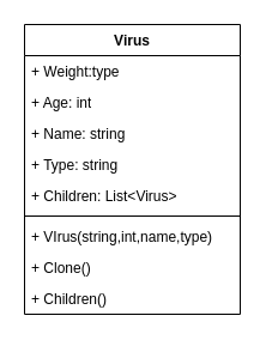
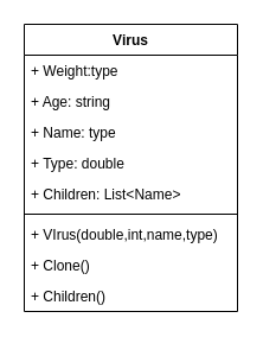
  <mxCell id="0" />
  <mxCell id="1" parent="0" />
  <mxCell id="2" value="Virus" style="swimlane;fontStyle=1;align=center;verticalAlign=top;childLayout=stackLayout;horizontal=1;startSize=26;horizontalStack=0;resizeParent=1;resizeParentMax=0;resizeLast=0;collapsible=1;marginBottom=0;whiteSpace=wrap;html=1;" vertex="1" parent="1"><mxGeometry x="20" y="20" width="180" height="242" as="geometry" /></mxCell>
  <mxCell id="3" value="+ Weight:type" style="text;strokeColor=none;fillColor=none;align=left;verticalAlign=top;spacingLeft=4;spacingRight=4;overflow=hidden;rotatable=0;points=[[0,0.5],[1,0.5]];portConstraint=eastwest;whiteSpace=wrap;html=1;" vertex="1" parent="2"><mxGeometry y="26" width="180" height="26" as="geometry" /></mxCell>
- <mxCell id="4" value="+ Age: int" style="text;strokeColor=none;fillColor=none;align=left;verticalAlign=top;spacingLeft=4;spacingRight=4;overflow=hidden;rotatable=0;points=[[0,0.5],[1,0.5]];portConstraint=eastwest;whiteSpace=wrap;html=1;" vertex="1" parent="2"><mxGeometry y="52" width="180" height="26" as="geometry" /></mxCell>
- <mxCell id="5" value="+ Name: string" style="text;strokeColor=none;fillColor=none;align=left;verticalAlign=top;spacingLeft=4;spacingRight=4;overflow=hidden;rotatable=0;points=[[0,0.5],[1,0.5]];portConstraint=eastwest;whiteSpace=wrap;html=1;" vertex="1" parent="2"><mxGeometry y="78" width="180" height="26" as="geometry" /></mxCell>
- <mxCell id="6" value="+ Type: string" style="text;strokeColor=none;fillColor=none;align=left;verticalAlign=top;spacingLeft=4;spacingRight=4;overflow=hidden;rotatable=0;points=[[0,0.5],[1,0.5]];portConstraint=eastwest;whiteSpace=wrap;html=1;" vertex="1" parent="2"><mxGeometry y="104" width="180" height="26" as="geometry" /></mxCell>
- <mxCell id="7" value="+ Children: List&amp;lt;Virus&amp;gt;" style="text;strokeColor=none;fillColor=none;align=left;verticalAlign=top;spacingLeft=4;spacingRight=4;overflow=hidden;rotatable=0;points=[[0,0.5],[1,0.5]];portConstraint=eastwest;whiteSpace=wrap;html=1;" vertex="1" parent="2"><mxGeometry y="130" width="180" height="26" as="geometry" /></mxCell>
+ <mxCell id="4" value="+ Age: string" style="text;strokeColor=none;fillColor=none;align=left;verticalAlign=top;spacingLeft=4;spacingRight=4;overflow=hidden;rotatable=0;points=[[0,0.5],[1,0.5]];portConstraint=eastwest;whiteSpace=wrap;html=1;" vertex="1" parent="2"><mxGeometry y="52" width="180" height="26" as="geometry" /></mxCell>
+ <mxCell id="5" value="+ Name: type" style="text;strokeColor=none;fillColor=none;align=left;verticalAlign=top;spacingLeft=4;spacingRight=4;overflow=hidden;rotatable=0;points=[[0,0.5],[1,0.5]];portConstraint=eastwest;whiteSpace=wrap;html=1;" vertex="1" parent="2"><mxGeometry y="78" width="180" height="26" as="geometry" /></mxCell>
+ <mxCell id="6" value="+ Type: double" style="text;strokeColor=none;fillColor=none;align=left;verticalAlign=top;spacingLeft=4;spacingRight=4;overflow=hidden;rotatable=0;points=[[0,0.5],[1,0.5]];portConstraint=eastwest;whiteSpace=wrap;html=1;" vertex="1" parent="2"><mxGeometry y="104" width="180" height="26" as="geometry" /></mxCell>
+ <mxCell id="7" value="+ Children: List&amp;lt;Name&amp;gt;" style="text;strokeColor=none;fillColor=none;align=left;verticalAlign=top;spacingLeft=4;spacingRight=4;overflow=hidden;rotatable=0;points=[[0,0.5],[1,0.5]];portConstraint=eastwest;whiteSpace=wrap;html=1;" vertex="1" parent="2"><mxGeometry y="130" width="180" height="26" as="geometry" /></mxCell>
  <mxCell id="8" value="" style="line;strokeWidth=1;fillColor=none;align=left;verticalAlign=middle;spacingTop=-1;spacingLeft=3;spacingRight=3;rotatable=0;labelPosition=right;points=[];portConstraint=eastwest;strokeColor=inherit;" vertex="1" parent="2"><mxGeometry y="156" width="180" height="8" as="geometry" /></mxCell>
- <mxCell id="9" value="+ VIrus(string,int,name,type)" style="text;strokeColor=none;fillColor=none;align=left;verticalAlign=top;spacingLeft=4;spacingRight=4;overflow=hidden;rotatable=0;points=[[0,0.5],[1,0.5]];portConstraint=eastwest;whiteSpace=wrap;html=1;" vertex="1" parent="2"><mxGeometry y="164" width="180" height="26" as="geometry" /></mxCell>
+ <mxCell id="9" value="+ VIrus(double,int,name,type)" style="text;strokeColor=none;fillColor=none;align=left;verticalAlign=top;spacingLeft=4;spacingRight=4;overflow=hidden;rotatable=0;points=[[0,0.5],[1,0.5]];portConstraint=eastwest;whiteSpace=wrap;html=1;" vertex="1" parent="2"><mxGeometry y="164" width="180" height="26" as="geometry" /></mxCell>
  <mxCell id="10" value="+ Clone()" style="text;strokeColor=none;fillColor=none;align=left;verticalAlign=top;spacingLeft=4;spacingRight=4;overflow=hidden;rotatable=0;points=[[0,0.5],[1,0.5]];portConstraint=eastwest;whiteSpace=wrap;html=1;" vertex="1" parent="2"><mxGeometry y="190" width="180" height="26" as="geometry" /></mxCell>
  <mxCell id="11" value="+ Children()" style="text;strokeColor=none;fillColor=none;align=left;verticalAlign=top;spacingLeft=4;spacingRight=4;overflow=hidden;rotatable=0;points=[[0,0.5],[1,0.5]];portConstraint=eastwest;whiteSpace=wrap;html=1;" vertex="1" parent="2"><mxGeometry y="216" width="180" height="26" as="geometry" /></mxCell>
